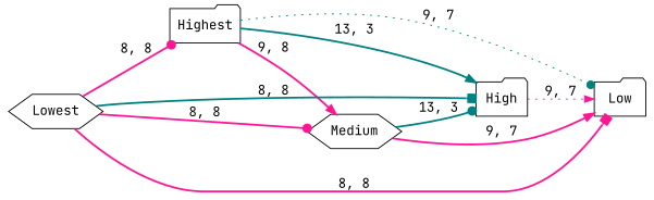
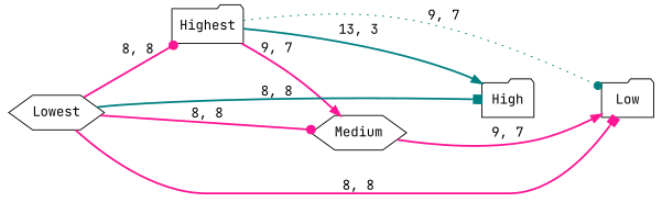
  digraph {
    fontname="JetBrains Mono"
    rankdir=LR
    node [fontname="JetBrains Mono" shape=folder]
    edge [arrowhead=normal color=deeppink fontname="JetBrains Mono" style=bold weight=9]
    Highest
    High
    Medium [shape=hexagon]
    Low
    Lowest [shape=hexagon]
    Highest -> High [color=teal label="13, 3"]
-   Highest -> Medium [label="9, 8"]
+   Highest -> Medium [label="9, 7"]
    Highest -> Low [arrowhead=dot color=teal label="9, 7" style=dotted]
-   High -> Low [label="9, 7" style=dotted]
-   Medium -> High [arrowhead=dot color=teal label="13, 3" weight=13]
    Medium -> Low [label="9, 7"]
    Lowest -> Highest [arrowhead=dot label="8, 8" weight=8]
    Lowest -> High [arrowhead=box color=teal label="8, 8" weight=8]
    Lowest -> Medium [arrowhead=dot label="8, 8" weight=8]
    Lowest -> Low [arrowhead=box label="8, 8" weight=8]
  }
